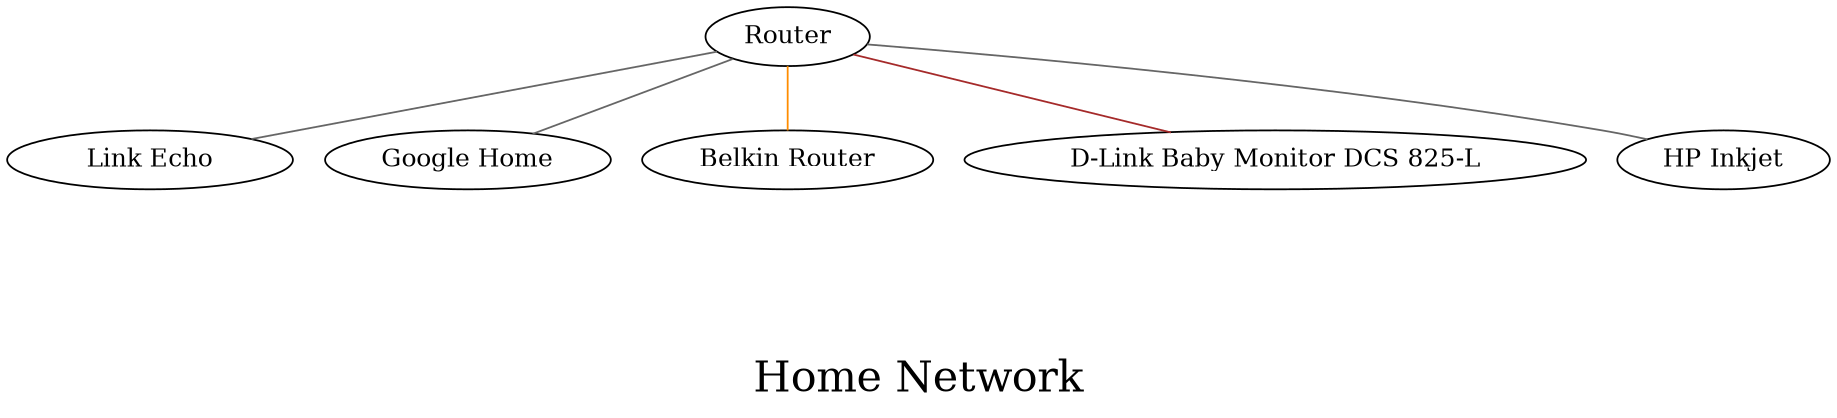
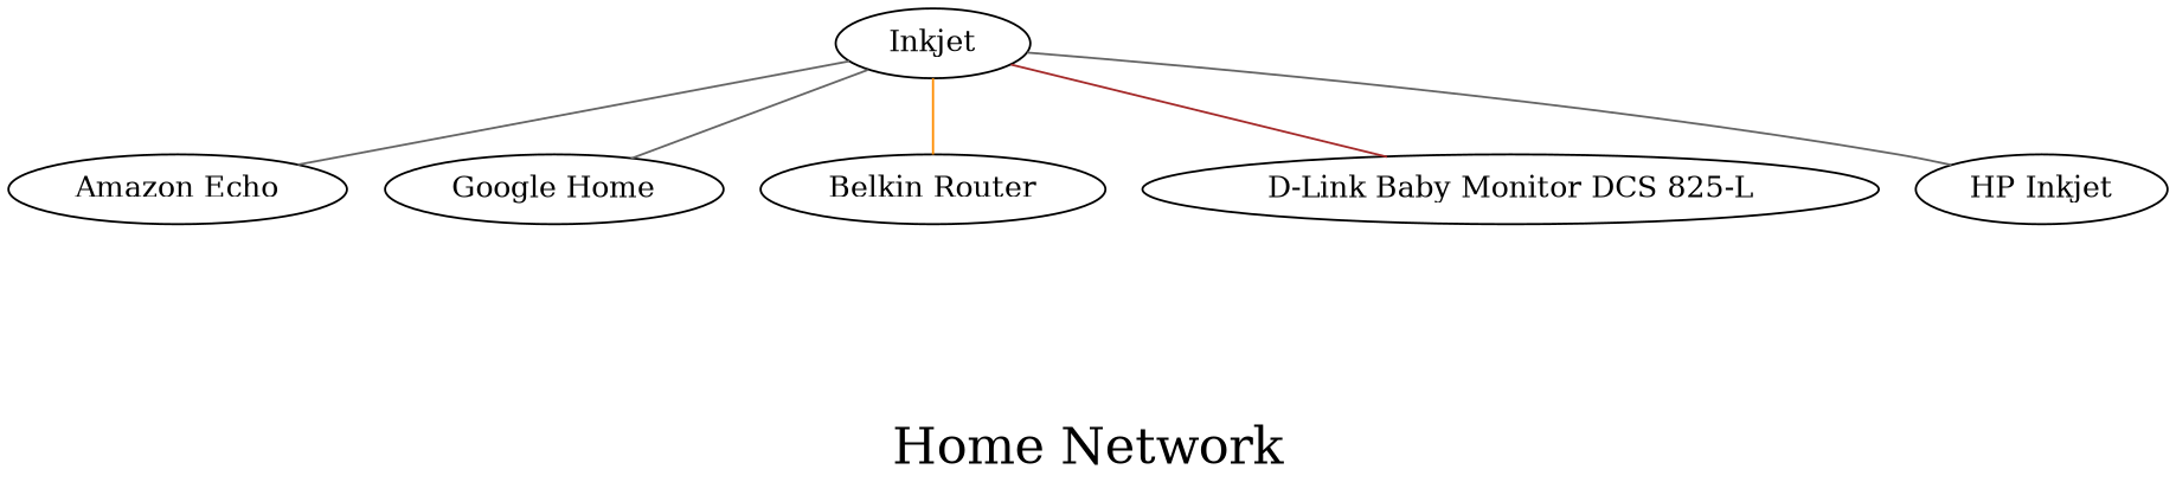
  graph {
    fontsize=24
    label="\nHome Network\n"
    splines=true
    node [shape=ellipse]
    edge [color=gray40]
-   n1 [height=0.3 label=Router width=0.3]
-   n2 [height=0.3 label="Link Echo" width=0.3]
+   n1 [height=0.3 label=Inkjet width=0.3]
+   n2 [height=0.3 label="Amazon Echo" width=0.3]
    n3 [height=0.3 label="Google Home" width=0.3]
    n4 [height=0.3 label="Belkin Router" width=0.3]
    n5 [height=0.3 label="D-Link Baby Monitor DCS 825-L" width=0.3]
    n6 [height=0.3 label="HP Inkjet" width=0.3]
    n1 -- n2
    n1 -- n3
    n1 -- n4 [color=darkorange]
    n1 -- n5 [color=brown]
    n1 -- n6
  }
